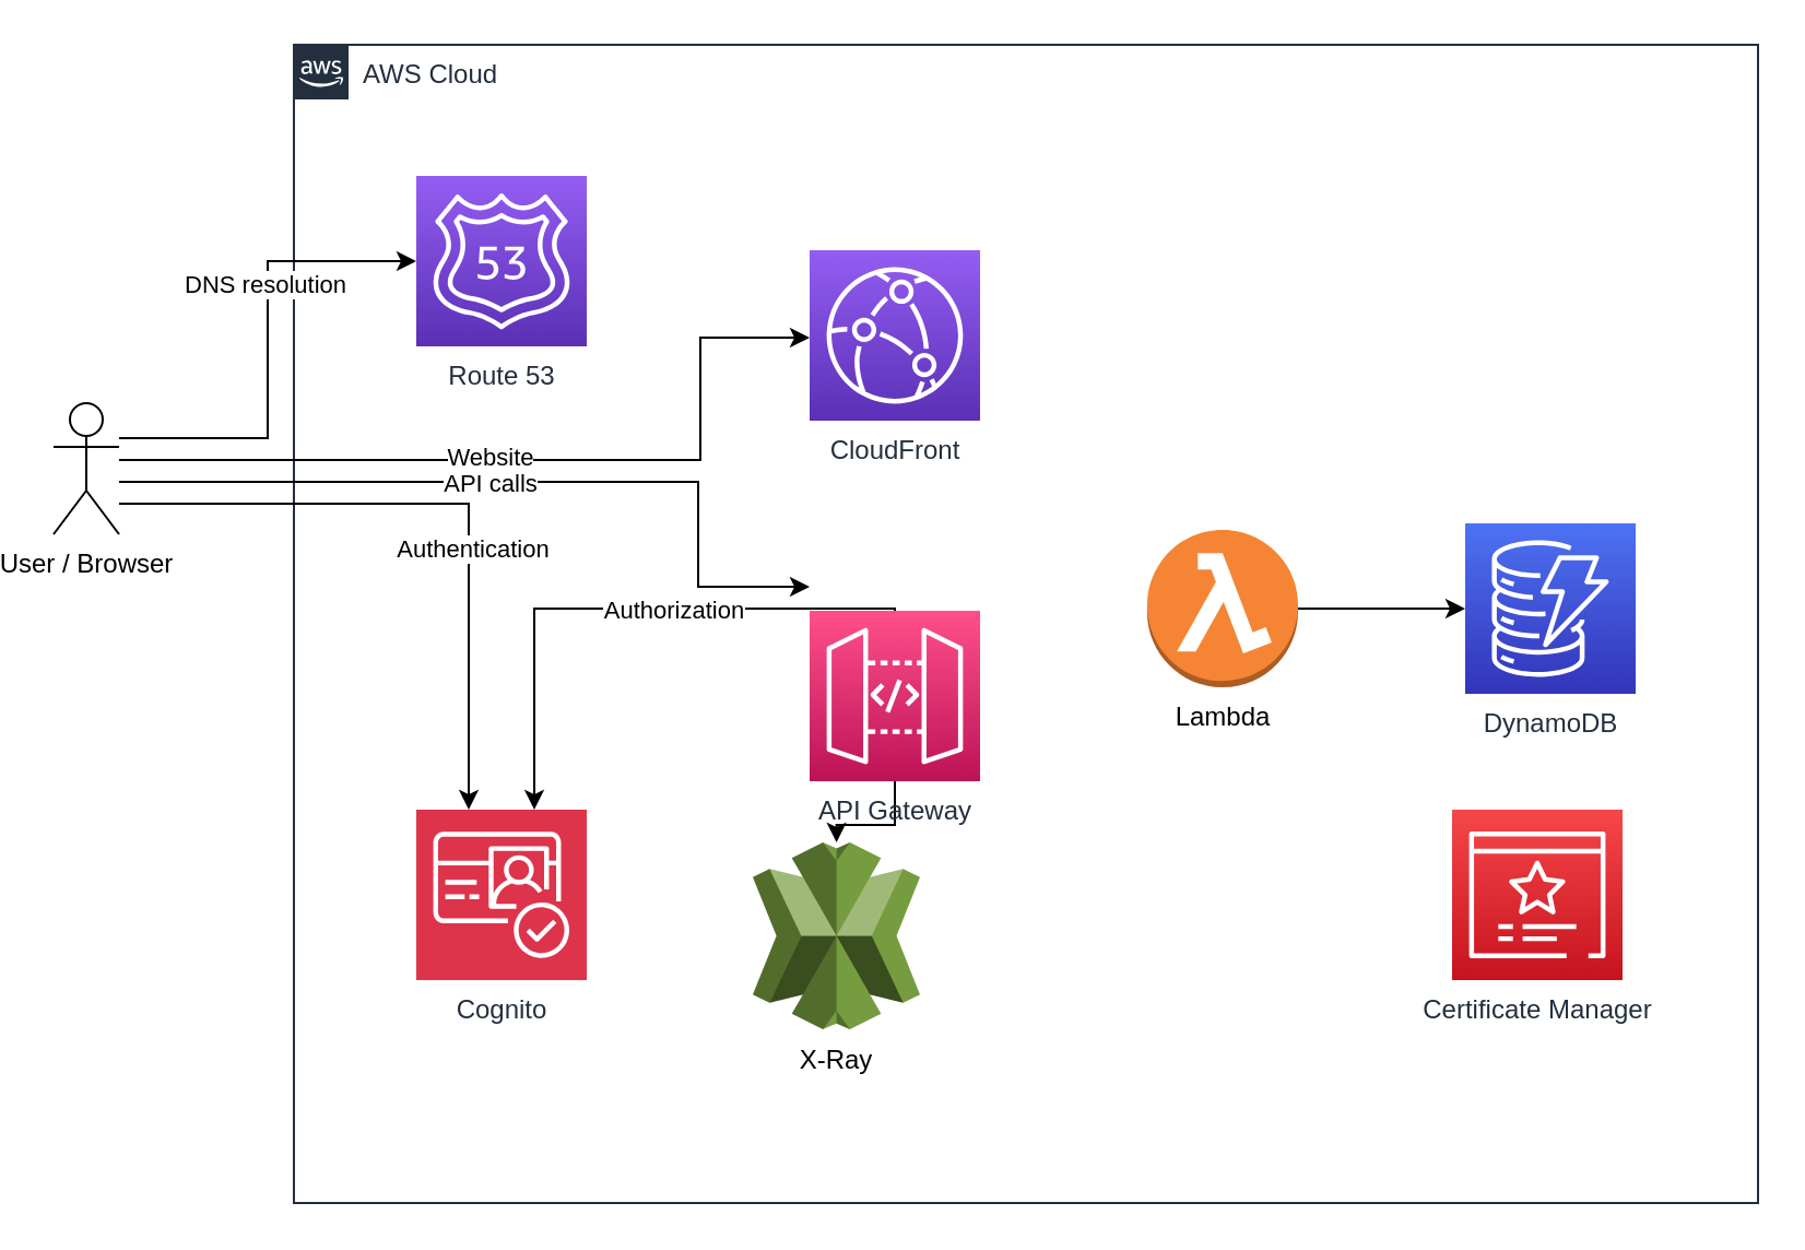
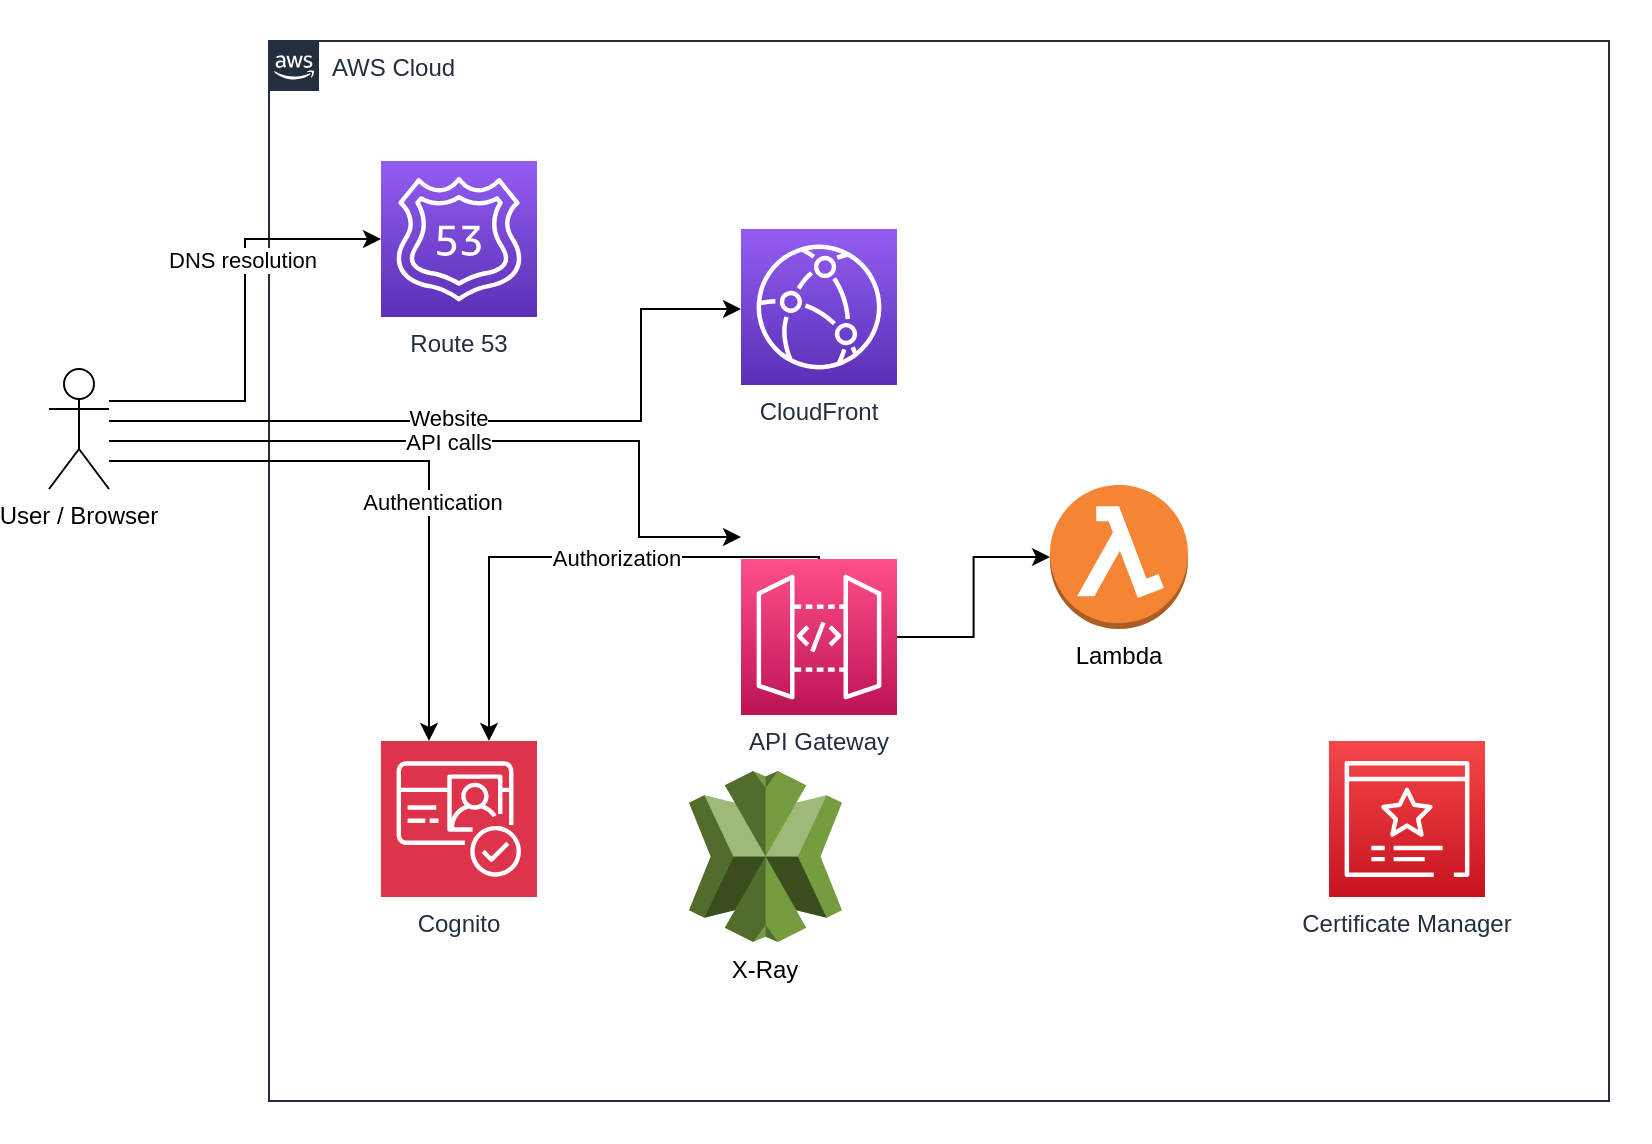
  <mxCell id="0" />
  <mxCell id="1" parent="0" />
  <mxCell id="2" value="AWS Cloud" style="points=[[0,0],[0.25,0],[0.5,0],[0.75,0],[1,0],[1,0.25],[1,0.5],[1,0.75],[1,1],[0.75,1],[0.5,1],[0.25,1],[0,1],[0,0.75],[0,0.5],[0,0.25]];outlineConnect=0;gradientColor=none;html=1;whiteSpace=wrap;fontSize=12;fontStyle=0;shape=mxgraph.aws4.group;grIcon=mxgraph.aws4.group_aws_cloud_alt;strokeColor=#232F3E;fillColor=none;verticalAlign=top;align=left;spacingLeft=30;fontColor=#232F3E;dashed=0;labelBackgroundColor=#ffffff;container=1;pointerEvents=0;collapsible=0;recursiveResize=0;" parent="1" vertex="1"><mxGeometry x="130" y="20" width="670" height="530" as="geometry" /></mxCell>
  <mxCell id="3" value="CloudFront" style="sketch=0;points=[[0,0,0],[0.25,0,0],[0.5,0,0],[0.75,0,0],[1,0,0],[0,1,0],[0.25,1,0],[0.5,1,0],[0.75,1,0],[1,1,0],[0,0.25,0],[0,0.5,0],[0,0.75,0],[1,0.25,0],[1,0.5,0],[1,0.75,0]];outlineConnect=0;fontColor=#232F3E;gradientColor=#945DF2;gradientDirection=north;fillColor=#5A30B5;strokeColor=#ffffff;dashed=0;verticalLabelPosition=bottom;verticalAlign=top;align=center;html=1;fontSize=12;fontStyle=0;aspect=fixed;shape=mxgraph.aws4.resourceIcon;resIcon=mxgraph.aws4.cloudfront;" parent="2" vertex="1"><mxGeometry x="236" y="94" width="78" height="78" as="geometry" /></mxCell>
  <mxCell id="4" value="Route 53" style="sketch=0;points=[[0,0,0],[0.25,0,0],[0.5,0,0],[0.75,0,0],[1,0,0],[0,1,0],[0.25,1,0],[0.5,1,0],[0.75,1,0],[1,1,0],[0,0.25,0],[0,0.5,0],[0,0.75,0],[1,0.25,0],[1,0.5,0],[1,0.75,0]];outlineConnect=0;fontColor=#232F3E;gradientColor=#945DF2;gradientDirection=north;fillColor=#5A30B5;strokeColor=#ffffff;dashed=0;verticalLabelPosition=bottom;verticalAlign=top;align=center;html=1;fontSize=12;fontStyle=0;aspect=fixed;shape=mxgraph.aws4.resourceIcon;resIcon=mxgraph.aws4.route_53;" parent="2" vertex="1"><mxGeometry x="56" y="60" width="78" height="78" as="geometry" /></mxCell>
- <mxCell id="5" style="edgeStyle=orthogonalEdgeStyle;rounded=0;orthogonalLoop=1;jettySize=auto;html=1;" parent="2" source="8" target="12" edge="1"><mxGeometry relative="1" as="geometry" /></mxCell>
+ <mxCell id="5" style="edgeStyle=orthogonalEdgeStyle;rounded=0;orthogonalLoop=1;jettySize=auto;html=1;" parent="2" source="8" target="10" edge="1"><mxGeometry relative="1" as="geometry" /></mxCell>
  <mxCell id="6" style="edgeStyle=orthogonalEdgeStyle;rounded=0;orthogonalLoop=1;jettySize=auto;html=1;" parent="2" source="8" target="14" edge="1"><mxGeometry relative="1" as="geometry"><Array as="points"><mxPoint x="110" y="258" /></Array></mxGeometry></mxCell>
  <mxCell id="7" value="Authorization" style="edgeLabel;html=1;align=center;verticalAlign=middle;resizable=0;points=[];" parent="6" vertex="1" connectable="0"><mxGeometry x="-0.169" relative="1" as="geometry"><mxPoint x="4" as="offset" /></mxGeometry></mxCell>
  <mxCell id="8" value="API Gateway" style="sketch=0;points=[[0,0,0],[0.25,0,0],[0.5,0,0],[0.75,0,0],[1,0,0],[0,1,0],[0.25,1,0],[0.5,1,0],[0.75,1,0],[1,1,0],[0,0.25,0],[0,0.5,0],[0,0.75,0],[1,0.25,0],[1,0.5,0],[1,0.75,0]];outlineConnect=0;fontColor=#232F3E;gradientColor=#FF4F8B;gradientDirection=north;fillColor=#BC1356;strokeColor=#ffffff;dashed=0;verticalLabelPosition=bottom;verticalAlign=top;align=center;html=1;fontSize=12;fontStyle=0;aspect=fixed;shape=mxgraph.aws4.resourceIcon;resIcon=mxgraph.aws4.api_gateway;" parent="2" vertex="1"><mxGeometry x="236" y="259" width="78" height="78" as="geometry" /></mxCell>
- <mxCell id="9" style="edgeStyle=orthogonalEdgeStyle;rounded=0;orthogonalLoop=1;jettySize=auto;html=1;" parent="2" source="10" target="11" edge="1"><mxGeometry relative="1" as="geometry" /></mxCell>
  <mxCell id="10" value="Lambda" style="outlineConnect=0;dashed=0;verticalLabelPosition=bottom;verticalAlign=top;align=center;html=1;shape=mxgraph.aws3.lambda_function;fillColor=#F58534;gradientColor=none;" parent="2" vertex="1"><mxGeometry x="390.5" y="222" width="69" height="72" as="geometry" /></mxCell>
- <mxCell id="11" value="DynamoDB" style="sketch=0;points=[[0,0,0],[0.25,0,0],[0.5,0,0],[0.75,0,0],[1,0,0],[0,1,0],[0.25,1,0],[0.5,1,0],[0.75,1,0],[1,1,0],[0,0.25,0],[0,0.5,0],[0,0.75,0],[1,0.25,0],[1,0.5,0],[1,0.75,0]];outlineConnect=0;fontColor=#232F3E;gradientColor=#4D72F3;gradientDirection=north;fillColor=#3334B9;strokeColor=#ffffff;dashed=0;verticalLabelPosition=bottom;verticalAlign=top;align=center;html=1;fontSize=12;fontStyle=0;aspect=fixed;shape=mxgraph.aws4.resourceIcon;resIcon=mxgraph.aws4.dynamodb;" parent="2" vertex="1"><mxGeometry x="536" y="219" width="78" height="78" as="geometry" /></mxCell>
  <mxCell id="12" value="X-Ray" style="outlineConnect=0;dashed=0;verticalLabelPosition=bottom;verticalAlign=top;align=center;html=1;shape=mxgraph.aws3.x_ray;fillColor=#759C3E;gradientColor=none;" parent="2" vertex="1"><mxGeometry x="210" y="365" width="76.5" height="85.5" as="geometry" /></mxCell>
  <mxCell id="13" value="Certificate Manager" style="sketch=0;points=[[0,0,0],[0.25,0,0],[0.5,0,0],[0.75,0,0],[1,0,0],[0,1,0],[0.25,1,0],[0.5,1,0],[0.75,1,0],[1,1,0],[0,0.25,0],[0,0.5,0],[0,0.75,0],[1,0.25,0],[1,0.5,0],[1,0.75,0]];outlineConnect=0;fontColor=#232F3E;gradientColor=#F54749;gradientDirection=north;fillColor=#C7131F;strokeColor=#ffffff;dashed=0;verticalLabelPosition=bottom;verticalAlign=top;align=center;html=1;fontSize=12;fontStyle=0;aspect=fixed;shape=mxgraph.aws4.resourceIcon;resIcon=mxgraph.aws4.certificate_manager_3;" parent="2" vertex="1"><mxGeometry x="530" y="350" width="78" height="78" as="geometry" /></mxCell>
  <mxCell id="14" value="Cognito" style="sketch=0;points=[[0,0,0],[0.25,0,0],[0.5,0,0],[0.75,0,0],[1,0,0],[0,1,0],[0.25,1,0],[0.5,1,0],[0.75,1,0],[1,1,0],[0,0.25,0],[0,0.5,0],[0,0.75,0],[1,0.25,0],[1,0.5,0],[1,0.75,0]];outlineConnect=0;fontColor=#232F3E;fillColor=#DD344C;strokeColor=#ffffff;dashed=0;verticalLabelPosition=bottom;verticalAlign=top;align=center;html=1;fontSize=12;fontStyle=0;aspect=fixed;shape=mxgraph.aws4.resourceIcon;resIcon=mxgraph.aws4.cognito;" parent="2" vertex="1"><mxGeometry x="56" y="350" width="78" height="78" as="geometry" /></mxCell>
  <mxCell id="15" style="edgeStyle=orthogonalEdgeStyle;rounded=0;orthogonalLoop=1;jettySize=auto;html=1;" parent="2" edge="1"><mxGeometry relative="1" as="geometry"><Array as="points"><mxPoint x="185" y="200" /><mxPoint x="185" y="248" /></Array><mxPoint x="-80" y="200" as="sourcePoint" /><mxPoint x="236" y="248" as="targetPoint" /></mxGeometry></mxCell>
  <mxCell id="16" value="API calls" style="edgeLabel;html=1;align=center;verticalAlign=middle;resizable=0;points=[];" parent="15" vertex="1" connectable="0"><mxGeometry x="0.107" y="-3" relative="1" as="geometry"><mxPoint x="-32" y="-3" as="offset" /></mxGeometry></mxCell>
  <mxCell id="17" style="edgeStyle=orthogonalEdgeStyle;rounded=0;orthogonalLoop=1;jettySize=auto;html=1;entryX=0;entryY=0.5;entryDx=0;entryDy=0;entryPerimeter=0;" parent="1" source="21" target="4" edge="1"><mxGeometry relative="1" as="geometry"><mxPoint x="160" y="214" as="targetPoint" /><Array as="points"><mxPoint x="118" y="200" /><mxPoint x="118" y="119" /></Array></mxGeometry></mxCell>
  <mxCell id="18" value="DNS resolution" style="edgeLabel;html=1;align=center;verticalAlign=middle;resizable=0;points=[];" parent="17" vertex="1" connectable="0"><mxGeometry x="0.281" y="2" relative="1" as="geometry"><mxPoint as="offset" /></mxGeometry></mxCell>
  <mxCell id="19" style="edgeStyle=orthogonalEdgeStyle;rounded=0;orthogonalLoop=1;jettySize=auto;html=1;" parent="1" source="21" target="14" edge="1"><mxGeometry relative="1" as="geometry"><Array as="points"><mxPoint x="210" y="230" /></Array></mxGeometry></mxCell>
  <mxCell id="20" value="Authentication" style="edgeLabel;html=1;align=center;verticalAlign=middle;resizable=0;points=[];" parent="19" vertex="1" connectable="0"><mxGeometry x="0.467" y="1" relative="1" as="geometry"><mxPoint y="-40" as="offset" /></mxGeometry></mxCell>
  <mxCell id="21" value="User / Browser" style="shape=umlActor;verticalLabelPosition=bottom;verticalAlign=top;html=1;outlineConnect=0;" parent="1" vertex="1"><mxGeometry x="20" y="184" width="30" height="60" as="geometry" /></mxCell>
  <mxCell id="22" style="edgeStyle=orthogonalEdgeStyle;rounded=0;orthogonalLoop=1;jettySize=auto;html=1;" parent="1" source="21" target="3" edge="1"><mxGeometry relative="1" as="geometry"><Array as="points"><mxPoint x="316" y="210" /><mxPoint x="316" y="154" /></Array><mxPoint x="280" y="204" as="sourcePoint" /></mxGeometry></mxCell>
  <mxCell id="23" value="Website" style="edgeLabel;html=1;align=center;verticalAlign=middle;resizable=0;points=[];" parent="22" vertex="1" connectable="0"><mxGeometry x="-0.092" y="2" relative="1" as="geometry"><mxPoint as="offset" /></mxGeometry></mxCell>
